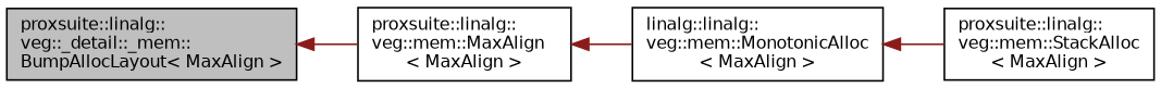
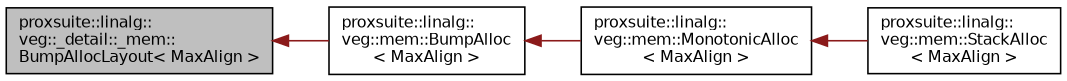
  digraph {
    fontname="DejaVu Sans"
    rankdir=LR
    node [color=black fontname="DejaVu Sans" fontsize=10 shape=record]
    edge [color=firebrick4 dir=back fontname="DejaVu Sans" fontsize=10 labelfontname=Helvetica labelfontsize=10 style=solid]
    n1 [fillcolor=grey75 fontcolor=black height=0.2 label="proxsuite::linalg::\lveg::_detail::_mem::\lBumpAllocLayout\< MaxAlign \>" style=filled width=0.4]
-   n2 [height=0.2 label="proxsuite::linalg::\lveg::mem::MaxAlign\l\< MaxAlign \>" width=0.4]
-   n3 [height=0.2 label="linalg::linalg::\lveg::mem::MonotonicAlloc\l\< MaxAlign \>" width=0.4]
+   n2 [height=0.2 label="proxsuite::linalg::\lveg::mem::BumpAlloc\l\< MaxAlign \>" width=0.4]
+   n3 [height=0.2 label="proxsuite::linalg::\lveg::mem::MonotonicAlloc\l\< MaxAlign \>" width=0.4]
    n4 [height=0.2 label="proxsuite::linalg::\lveg::mem::StackAlloc\l\< MaxAlign \>" width=0.4]
    n1 -> n2
    n2 -> n3
    n3 -> n4
  }
